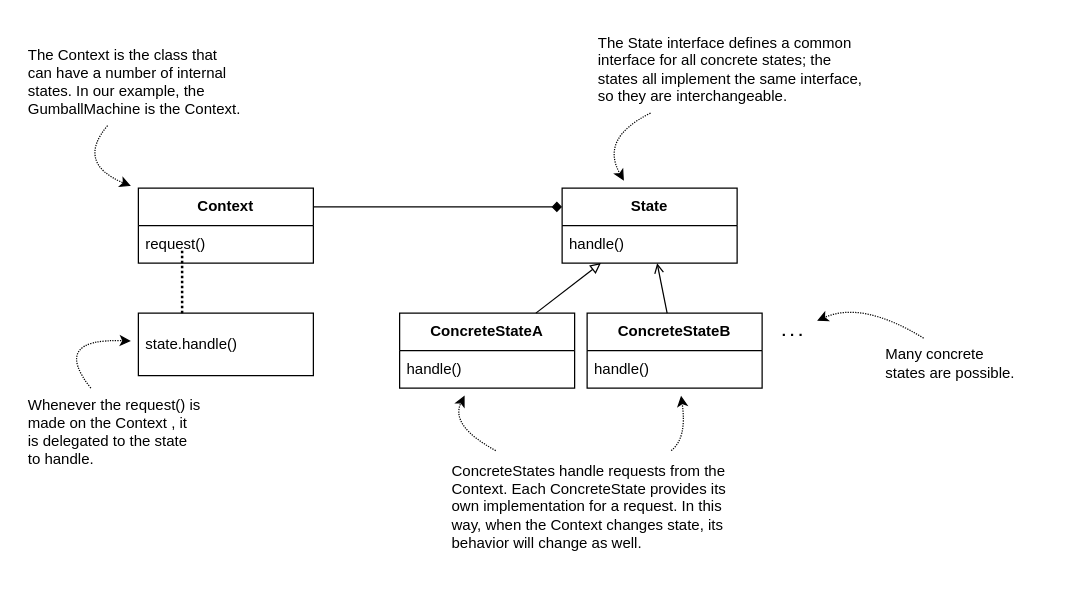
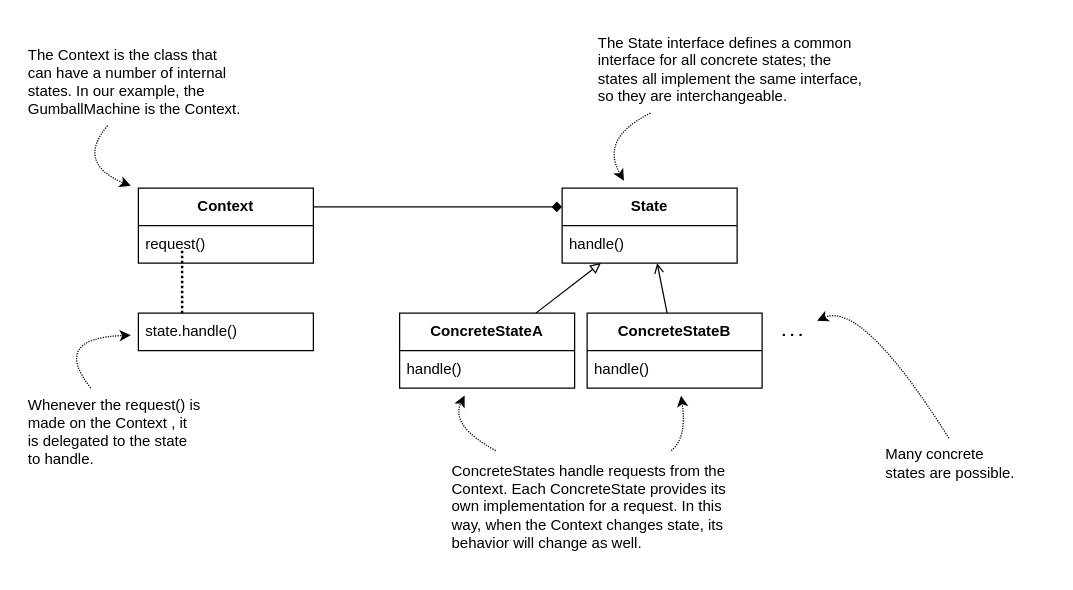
  <mxCell id="0" />
  <mxCell id="1" parent="0" />
  <mxCell id="2" value="State" style="swimlane;fontStyle=1;childLayout=stackLayout;horizontal=1;startSize=30;horizontalStack=0;resizeParent=1;resizeParentMax=0;resizeLast=0;collapsible=1;marginBottom=0;whiteSpace=wrap;html=1;" vertex="1" parent="1"><mxGeometry x="449" y="150" width="140" height="60" as="geometry" /></mxCell>
  <mxCell id="3" value="handle()" style="text;strokeColor=none;fillColor=none;align=left;verticalAlign=middle;spacingLeft=4;spacingRight=4;overflow=hidden;points=[[0,0.5],[1,0.5]];portConstraint=eastwest;rotatable=0;whiteSpace=wrap;html=1;" vertex="1" parent="2"><mxGeometry y="30" width="140" height="30" as="geometry" /></mxCell>
  <mxCell id="4" value="ConcreteStateA" style="swimlane;fontStyle=1;childLayout=stackLayout;horizontal=1;startSize=30;horizontalStack=0;resizeParent=1;resizeParentMax=0;resizeLast=0;collapsible=1;marginBottom=0;whiteSpace=wrap;html=1;" vertex="1" parent="1"><mxGeometry x="319" y="250" width="140" height="60" as="geometry" /></mxCell>
  <mxCell id="5" value="handle()" style="text;strokeColor=none;fillColor=none;align=left;verticalAlign=middle;spacingLeft=4;spacingRight=4;overflow=hidden;points=[[0,0.5],[1,0.5]];portConstraint=eastwest;rotatable=0;whiteSpace=wrap;html=1;" vertex="1" parent="4"><mxGeometry y="30" width="140" height="30" as="geometry" /></mxCell>
  <mxCell id="6" value="ConcreteStateB" style="swimlane;fontStyle=1;childLayout=stackLayout;horizontal=1;startSize=30;horizontalStack=0;resizeParent=1;resizeParentMax=0;resizeLast=0;collapsible=1;marginBottom=0;whiteSpace=wrap;html=1;" vertex="1" parent="1"><mxGeometry x="469" y="250" width="140" height="60" as="geometry" /></mxCell>
  <mxCell id="7" value="handle()" style="text;strokeColor=none;fillColor=none;align=left;verticalAlign=middle;spacingLeft=4;spacingRight=4;overflow=hidden;points=[[0,0.5],[1,0.5]];portConstraint=eastwest;rotatable=0;whiteSpace=wrap;html=1;" vertex="1" parent="6"><mxGeometry y="30" width="140" height="30" as="geometry" /></mxCell>
  <mxCell id="8" value="" style="endArrow=block;html=1;rounded=0;endFill=0;" edge="1" parent="1" source="4" target="2"><mxGeometry width="50" height="50" relative="1" as="geometry"><mxPoint x="219" y="260" as="sourcePoint" /><mxPoint x="269" y="210" as="targetPoint" /></mxGeometry></mxCell>
  <mxCell id="9" value="" style="endArrow=open;html=1;rounded=0;endFill=0;" edge="1" parent="1" source="6" target="2"><mxGeometry width="50" height="50" relative="1" as="geometry"><mxPoint x="436" y="260" as="sourcePoint" /><mxPoint x="472" y="220" as="targetPoint" /></mxGeometry></mxCell>
  <mxCell id="10" value="Context" style="swimlane;fontStyle=1;childLayout=stackLayout;horizontal=1;startSize=30;horizontalStack=0;resizeParent=1;resizeParentMax=0;resizeLast=0;collapsible=1;marginBottom=0;whiteSpace=wrap;html=1;" vertex="1" parent="1"><mxGeometry x="110" y="150" width="140" height="60" as="geometry" /></mxCell>
  <mxCell id="11" value="request()" style="text;strokeColor=none;fillColor=none;align=left;verticalAlign=middle;spacingLeft=4;spacingRight=4;overflow=hidden;points=[[0,0.5],[1,0.5]];portConstraint=eastwest;rotatable=0;whiteSpace=wrap;html=1;" vertex="1" parent="10"><mxGeometry y="30" width="140" height="30" as="geometry" /></mxCell>
- <mxCell id="12" value="state.handle()" style="rounded=0;whiteSpace=wrap;html=1;align=left;spacingLeft=4;" vertex="1" parent="1"><mxGeometry x="110" y="250" width="140" height="50" as="geometry" /></mxCell>
+ <mxCell id="12" value="state.handle()" style="rounded=0;whiteSpace=wrap;html=1;align=left;spacingLeft=4;" vertex="1" parent="1"><mxGeometry x="110" y="250" width="140" height="30" as="geometry" /></mxCell>
  <mxCell id="13" value="" style="endArrow=none;dashed=1;html=1;dashPattern=1 1;strokeWidth=2;rounded=0;exitX=0.25;exitY=0;exitDx=0;exitDy=0;" edge="1" parent="1" source="12"><mxGeometry width="50" height="50" relative="1" as="geometry"><mxPoint x="160" y="400" as="sourcePoint" /><mxPoint x="145" y="200" as="targetPoint" /></mxGeometry></mxCell>
  <mxCell id="14" value="" style="endArrow=diamond;html=1;rounded=0;entryX=0;entryY=0.25;entryDx=0;entryDy=0;exitX=1;exitY=0.25;exitDx=0;exitDy=0;" edge="1" parent="1" source="10" target="2"><mxGeometry width="50" height="50" relative="1" as="geometry"><mxPoint x="329" y="490" as="sourcePoint" /><mxPoint x="379" y="440" as="targetPoint" /></mxGeometry></mxCell>
  <mxCell id="15" value=". . ." style="text;html=1;align=center;verticalAlign=middle;resizable=0;points=[];autosize=1;strokeColor=none;fillColor=none;fontStyle=1" vertex="1" parent="1"><mxGeometry x="613" y="250" width="40" height="30" as="geometry" /></mxCell>
  <mxCell id="16" value="&lt;div&gt;The Context is the class that&lt;/div&gt;&lt;div&gt;can have a number of internal&lt;/div&gt;&lt;div&gt;states. In our example, the&lt;/div&gt;&lt;div&gt;GumballMachine is the Context.&lt;/div&gt;" style="text;html=1;align=left;verticalAlign=middle;resizable=0;points=[];autosize=1;strokeColor=none;fillColor=none;" vertex="1" parent="1"><mxGeometry x="20" y="30" width="190" height="70" as="geometry" /></mxCell>
  <mxCell id="17" value="" style="endArrow=classic;html=1;dashed=1;dashPattern=1 1;curved=1;targetPerimeterSpacing=6;" edge="1" parent="1" source="16" target="10"><mxGeometry width="50" height="50" relative="1" as="geometry"><mxPoint x="420" y="110" as="sourcePoint" /><mxPoint x="510" y="30" as="targetPoint" /><Array as="points"><mxPoint x="60" y="130" /></Array></mxGeometry></mxCell>
  <mxCell id="18" value="&lt;div&gt;Whenever the request() is&lt;/div&gt;&lt;div&gt;made on the Context , it&lt;/div&gt;&lt;div&gt;is delegated to the state&lt;/div&gt;&lt;div&gt;to handle.&lt;/div&gt;" style="text;html=1;align=left;verticalAlign=middle;resizable=0;points=[];autosize=1;strokeColor=none;fillColor=none;" vertex="1" parent="1"><mxGeometry x="20" y="310" width="160" height="70" as="geometry" /></mxCell>
  <mxCell id="19" value="" style="endArrow=classic;html=1;dashed=1;dashPattern=1 1;curved=1;targetPerimeterSpacing=6;" edge="1" parent="1" source="18" target="12"><mxGeometry width="50" height="50" relative="1" as="geometry"><mxPoint x="95.385" y="110" as="sourcePoint" /><mxPoint x="114" y="158.333" as="targetPoint" /><Array as="points"><mxPoint x="40" y="270" /></Array></mxGeometry></mxCell>
- <mxCell id="20" value="&lt;div&gt;Many concrete&lt;/div&gt;&lt;div&gt;states are possible.&lt;/div&gt;" style="text;html=1;align=left;verticalAlign=middle;resizable=0;points=[];autosize=1;strokeColor=none;fillColor=none;" vertex="1" parent="1"><mxGeometry x="706" y="270" width="130" height="40" as="geometry" /></mxCell>
+ <mxCell id="20" value="&lt;div&gt;Many concrete&lt;/div&gt;&lt;div&gt;states are possible.&lt;/div&gt;" style="text;html=1;align=left;verticalAlign=middle;resizable=0;points=[];autosize=1;strokeColor=none;fillColor=none;" vertex="1" parent="1"><mxGeometry x="706" y="350" width="130" height="40" as="geometry" /></mxCell>
  <mxCell id="21" value="" style="endArrow=classic;html=1;dashed=1;dashPattern=1 1;targetPerimeterSpacing=0;curved=1;" edge="1" parent="1" source="20" target="15"><mxGeometry width="50" height="50" relative="1" as="geometry"><mxPoint x="519" y="440" as="sourcePoint" /><mxPoint x="569" y="390" as="targetPoint" /><Array as="points"><mxPoint x="689" y="240" /></Array></mxGeometry></mxCell>
  <mxCell id="22" value="&lt;div&gt;ConcreteStates handle requests from the&lt;/div&gt;&lt;div&gt;Context. Each ConcreteState provides its&lt;/div&gt;&lt;div&gt;own implementation for a request. In this&lt;/div&gt;&lt;div&gt;way, when the Context changes state, its&lt;/div&gt;&lt;div&gt;behavior will change as well.&lt;/div&gt;" style="text;html=1;align=left;verticalAlign=middle;resizable=0;points=[];autosize=1;strokeColor=none;fillColor=none;" vertex="1" parent="1"><mxGeometry x="359" y="360" width="240" height="90" as="geometry" /></mxCell>
  <mxCell id="23" value="" style="endArrow=classic;html=1;dashed=1;dashPattern=1 1;targetPerimeterSpacing=6;curved=1;" edge="1" parent="1" source="22" target="4"><mxGeometry width="50" height="50" relative="1" as="geometry"><mxPoint x="279" y="410" as="sourcePoint" /><mxPoint x="329" y="360" as="targetPoint" /><Array as="points"><mxPoint x="359" y="340" /></Array></mxGeometry></mxCell>
  <mxCell id="24" value="" style="endArrow=classic;html=1;dashed=1;dashPattern=1 1;targetPerimeterSpacing=6;curved=1;" edge="1" parent="1" source="22" target="6"><mxGeometry width="50" height="50" relative="1" as="geometry"><mxPoint x="519" y="540" as="sourcePoint" /><mxPoint x="569" y="490" as="targetPoint" /><Array as="points"><mxPoint x="549" y="350" /></Array></mxGeometry></mxCell>
  <mxCell id="25" value="&lt;div&gt;The State interface defines a common&lt;/div&gt;&lt;div&gt;interface for all concrete states; the&lt;/div&gt;&lt;div&gt;states all implement the same interface,&lt;/div&gt;&lt;div&gt;so they are interchangeable.&lt;/div&gt;" style="text;html=1;align=left;verticalAlign=middle;resizable=0;points=[];autosize=1;strokeColor=none;fillColor=none;" vertex="1" parent="1"><mxGeometry x="476" y="20" width="230" height="70" as="geometry" /></mxCell>
  <mxCell id="26" value="" style="endArrow=classic;html=1;dashed=1;dashPattern=1 1;targetPerimeterSpacing=6;curved=1;" edge="1" parent="1" source="25" target="2"><mxGeometry width="50" height="50" relative="1" as="geometry"><mxPoint x="329" y="90" as="sourcePoint" /><mxPoint x="379" y="40" as="targetPoint" /><Array as="points"><mxPoint x="479" y="110" /></Array></mxGeometry></mxCell>
